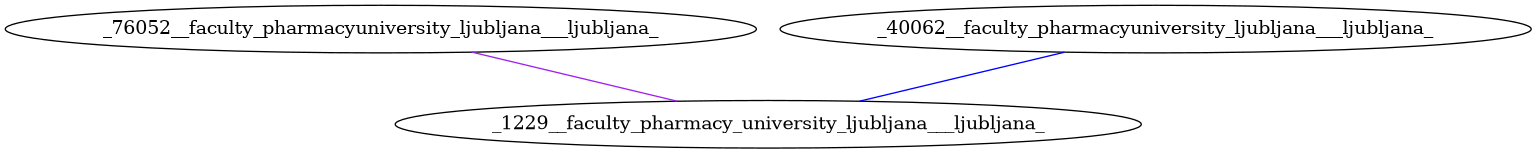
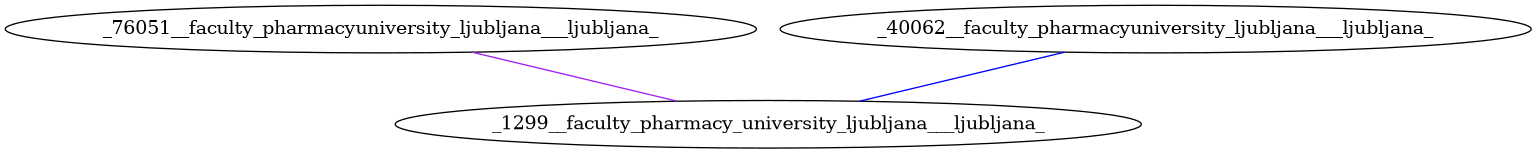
  graph {
-   _76052__faculty_pharmacyuniversity_ljubljana___ljubljana_
-   _1299__faculty_pharmacy_university_ljubljana___ljubljana_ [label=_1229__faculty_pharmacy_university_ljubljana___ljubljana_]
+   _76052__faculty_pharmacyuniversity_ljubljana___ljubljana_ [label=_76051__faculty_pharmacyuniversity_ljubljana___ljubljana_]
+   _1299__faculty_pharmacy_university_ljubljana___ljubljana_
    _40062__faculty_pharmacyuniversity_ljubljana___ljubljana_
    _76052__faculty_pharmacyuniversity_ljubljana___ljubljana_ -- _1299__faculty_pharmacy_university_ljubljana___ljubljana_ [color=purple]
    _40062__faculty_pharmacyuniversity_ljubljana___ljubljana_ -- _1299__faculty_pharmacy_university_ljubljana___ljubljana_ [color=blue]
  }
